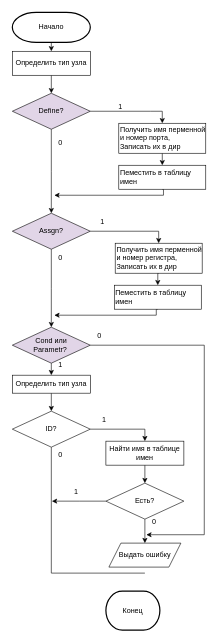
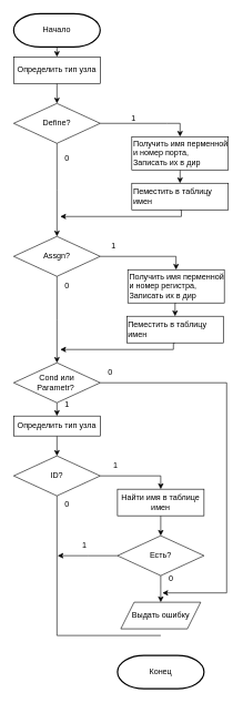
  <mxCell id="0" />
  <mxCell id="1" parent="0" />
  <mxCell id="2" style="edgeStyle=orthogonalEdgeStyle;rounded=0;orthogonalLoop=1;jettySize=auto;html=1;exitX=0.5;exitY=1;exitDx=0;exitDy=0;exitPerimeter=0;" parent="1" source="3" edge="1"><mxGeometry relative="1" as="geometry"><mxPoint x="85" y="85" as="targetPoint" /></mxGeometry></mxCell>
  <mxCell id="3" value="Начало" style="strokeWidth=2;html=1;shape=mxgraph.flowchart.terminator;whiteSpace=wrap;" parent="1" vertex="1"><mxGeometry x="20" y="20" width="130" height="50" as="geometry" /></mxCell>
  <mxCell id="4" style="edgeStyle=orthogonalEdgeStyle;rounded=0;orthogonalLoop=1;jettySize=auto;html=1;exitX=0.5;exitY=1;exitDx=0;exitDy=0;" parent="1" source="5" edge="1"><mxGeometry relative="1" as="geometry"><mxPoint x="85" y="155" as="targetPoint" /></mxGeometry></mxCell>
  <mxCell id="5" value="Определить тип узла" style="rounded=0;whiteSpace=wrap;html=1;" parent="1" vertex="1"><mxGeometry x="20" y="85" width="130" height="40" as="geometry" /></mxCell>
  <mxCell id="6" style="edgeStyle=orthogonalEdgeStyle;rounded=0;orthogonalLoop=1;jettySize=auto;html=1;exitX=1;exitY=0.5;exitDx=0;exitDy=0;" parent="1" source="8" edge="1"><mxGeometry relative="1" as="geometry"><mxPoint x="270" y="205" as="targetPoint" /><Array as="points"><mxPoint x="250" y="185" /><mxPoint x="250" y="185" /></Array></mxGeometry></mxCell>
  <mxCell id="7" style="edgeStyle=orthogonalEdgeStyle;rounded=0;orthogonalLoop=1;jettySize=auto;html=1;exitX=0.5;exitY=1;exitDx=0;exitDy=0;" parent="1" source="8" edge="1"><mxGeometry relative="1" as="geometry"><mxPoint x="85" y="355" as="targetPoint" /></mxGeometry></mxCell>
- <mxCell id="8" value="Define?" style="rhombus;whiteSpace=wrap;html=1;fillColor=#e1d5e7;" parent="1" vertex="1"><mxGeometry x="20" y="155" width="130" height="60" as="geometry" /></mxCell>
+ <mxCell id="8" value="Define?" style="rhombus;whiteSpace=wrap;html=1;" parent="1" vertex="1"><mxGeometry x="20" y="155" width="130" height="60" as="geometry" /></mxCell>
  <mxCell id="9" value="1" style="text;html=1;align=center;verticalAlign=middle;resizable=0;points=[];autosize=1;strokeColor=none;fillColor=none;" parent="1" vertex="1"><mxGeometry x="185" y="163" width="30" height="30" as="geometry" /></mxCell>
  <mxCell id="10" style="edgeStyle=orthogonalEdgeStyle;rounded=0;orthogonalLoop=1;jettySize=auto;html=1;exitX=0.5;exitY=1;exitDx=0;exitDy=0;" parent="1" edge="1" source="17"><mxGeometry relative="1" as="geometry"><mxPoint x="270" y="275" as="targetPoint" /><mxPoint x="271.5" y="285" as="sourcePoint" /></mxGeometry></mxCell>
  <mxCell id="11" style="edgeStyle=orthogonalEdgeStyle;rounded=0;orthogonalLoop=1;jettySize=auto;html=1;exitX=0.5;exitY=1;exitDx=0;exitDy=0;" parent="1" source="12" edge="1"><mxGeometry relative="1" as="geometry"><mxPoint x="90" y="325" as="targetPoint" /><Array as="points"><mxPoint x="272" y="315" /><mxPoint x="272" y="325" /><mxPoint x="90" y="325" /></Array></mxGeometry></mxCell>
  <mxCell id="12" value="&lt;div style=&quot;&quot;&gt;Пеместить в таблицу имен&amp;nbsp;&lt;/div&gt;" style="rounded=0;whiteSpace=wrap;html=1;align=left;" parent="1" vertex="1"><mxGeometry x="197.5" y="275" width="145" height="40" as="geometry" /></mxCell>
  <mxCell id="13" value="0" style="text;html=1;align=center;verticalAlign=middle;resizable=0;points=[];autosize=1;strokeColor=none;fillColor=none;" parent="1" vertex="1"><mxGeometry x="85" y="223" width="30" height="30" as="geometry" /></mxCell>
  <mxCell id="14" style="edgeStyle=orthogonalEdgeStyle;rounded=0;orthogonalLoop=1;jettySize=auto;html=1;exitX=1;exitY=0.5;exitDx=0;exitDy=0;entryX=0.5;entryY=0;entryDx=0;entryDy=0;" parent="1" source="16" edge="1" target="19"><mxGeometry relative="1" as="geometry"><mxPoint x="270" y="405" as="targetPoint" /><Array as="points"><mxPoint x="264" y="385" /></Array></mxGeometry></mxCell>
  <mxCell id="15" style="edgeStyle=orthogonalEdgeStyle;rounded=0;orthogonalLoop=1;jettySize=auto;html=1;exitX=0.5;exitY=1;exitDx=0;exitDy=0;" parent="1" source="16" edge="1"><mxGeometry relative="1" as="geometry"><mxPoint x="85" y="545" as="targetPoint" /></mxGeometry></mxCell>
- <mxCell id="16" value="Assgn?" style="rhombus;whiteSpace=wrap;html=1;fillColor=#e1d5e7;" parent="1" vertex="1"><mxGeometry x="20" y="355" width="130" height="60" as="geometry" /></mxCell>
+ <mxCell id="16" value="Assgn?" style="rhombus;whiteSpace=wrap;html=1;" parent="1" vertex="1"><mxGeometry x="20" y="355" width="130" height="60" as="geometry" /></mxCell>
  <mxCell id="17" value="&lt;div style=&quot;&quot;&gt;Получить имя перменной&lt;/div&gt;&lt;div style=&quot;&quot;&gt;и номер порта,&lt;/div&gt;&lt;div style=&quot;&quot;&gt;Записать их в дир&lt;/div&gt;" style="rounded=0;whiteSpace=wrap;html=1;align=left;" parent="1" vertex="1"><mxGeometry x="197.5" y="205" width="145" height="50" as="geometry" /></mxCell>
  <mxCell id="18" style="edgeStyle=orthogonalEdgeStyle;rounded=0;orthogonalLoop=1;jettySize=auto;html=1;exitX=0.5;exitY=1;exitDx=0;exitDy=0;entryX=0.5;entryY=0;entryDx=0;entryDy=0;" parent="1" source="19" target="21" edge="1"><mxGeometry relative="1" as="geometry" /></mxCell>
  <mxCell id="19" value="&lt;div style=&quot;&quot;&gt;Получить имя перменной&lt;/div&gt;&lt;div style=&quot;&quot;&gt;и номер регистра,&lt;/div&gt;&lt;div style=&quot;&quot;&gt;Записать их в дир&lt;/div&gt;" style="rounded=0;whiteSpace=wrap;html=1;align=left;" parent="1" vertex="1"><mxGeometry x="191.5" y="405" width="145" height="50" as="geometry" /></mxCell>
  <mxCell id="20" style="edgeStyle=orthogonalEdgeStyle;rounded=0;orthogonalLoop=1;jettySize=auto;html=1;exitX=0.5;exitY=1;exitDx=0;exitDy=0;" parent="1" source="21" edge="1"><mxGeometry relative="1" as="geometry"><mxPoint x="90" y="525" as="targetPoint" /><Array as="points"><mxPoint x="260" y="515" /><mxPoint x="260" y="525" /><mxPoint x="90" y="525" /></Array></mxGeometry></mxCell>
  <mxCell id="21" value="&lt;div style=&quot;&quot;&gt;Пеместить в таблицу имен&amp;nbsp;&lt;/div&gt;" style="rounded=0;whiteSpace=wrap;html=1;align=left;" parent="1" vertex="1"><mxGeometry x="190" y="475" width="145" height="40" as="geometry" /></mxCell>
  <mxCell id="22" value="1" style="text;html=1;align=center;verticalAlign=middle;resizable=0;points=[];autosize=1;strokeColor=none;fillColor=none;" parent="1" vertex="1"><mxGeometry x="155" y="355" width="30" height="30" as="geometry" /></mxCell>
  <mxCell id="23" value="0" style="text;html=1;align=center;verticalAlign=middle;resizable=0;points=[];autosize=1;strokeColor=none;fillColor=none;" parent="1" vertex="1"><mxGeometry x="85" y="415" width="30" height="30" as="geometry" /></mxCell>
  <mxCell id="24" style="edgeStyle=orthogonalEdgeStyle;rounded=0;orthogonalLoop=1;jettySize=auto;html=1;exitX=1;exitY=0.5;exitDx=0;exitDy=0;entryX=0.08;entryY=1.2;entryDx=0;entryDy=0;entryPerimeter=0;" parent="1" source="26" edge="1" target="40"><mxGeometry relative="1" as="geometry"><mxPoint x="340" y="625" as="targetPoint" /><Array as="points"><mxPoint x="340" y="575" /><mxPoint x="340" y="891" /></Array></mxGeometry></mxCell>
  <mxCell id="25" style="edgeStyle=orthogonalEdgeStyle;rounded=0;orthogonalLoop=1;jettySize=auto;html=1;exitX=0.5;exitY=1;exitDx=0;exitDy=0;entryX=0.5;entryY=0;entryDx=0;entryDy=0;" edge="1" parent="1" source="26" target="29"><mxGeometry relative="1" as="geometry" /></mxCell>
- <mxCell id="26" value="Cond или &lt;br&gt;Parametr?&amp;nbsp;" style="rhombus;whiteSpace=wrap;html=1;fillColor=#e1d5e7;" parent="1" vertex="1"><mxGeometry x="20" y="545" width="130" height="60" as="geometry" /></mxCell>
+ <mxCell id="26" value="Cond или &lt;br&gt;Parametr?&amp;nbsp;" style="rhombus;whiteSpace=wrap;html=1;" parent="1" vertex="1"><mxGeometry x="20" y="545" width="130" height="60" as="geometry" /></mxCell>
  <mxCell id="27" value="0" style="text;html=1;align=center;verticalAlign=middle;resizable=0;points=[];autosize=1;strokeColor=none;fillColor=none;" parent="1" vertex="1"><mxGeometry x="150" y="545" width="30" height="30" as="geometry" /></mxCell>
  <mxCell id="28" style="edgeStyle=orthogonalEdgeStyle;rounded=0;orthogonalLoop=1;jettySize=auto;html=1;exitX=0.5;exitY=1;exitDx=0;exitDy=0;" parent="1" source="29" edge="1"><mxGeometry relative="1" as="geometry"><mxPoint x="85" y="685" as="targetPoint" /></mxGeometry></mxCell>
  <mxCell id="29" value="Определить тип узла" style="rounded=0;whiteSpace=wrap;html=1;" parent="1" vertex="1"><mxGeometry x="20" y="625" width="130" height="30" as="geometry" /></mxCell>
  <mxCell id="30" style="edgeStyle=orthogonalEdgeStyle;rounded=0;orthogonalLoop=1;jettySize=auto;html=1;exitX=1;exitY=0.5;exitDx=0;exitDy=0;" parent="1" source="32" edge="1"><mxGeometry relative="1" as="geometry"><mxPoint x="241" y="735" as="targetPoint" /><Array as="points"><mxPoint x="241" y="715" /></Array></mxGeometry></mxCell>
  <mxCell id="31" style="edgeStyle=orthogonalEdgeStyle;rounded=0;orthogonalLoop=1;jettySize=auto;html=1;exitX=0.5;exitY=1;exitDx=0;exitDy=0;endArrow=none;endFill=0;" edge="1" parent="1" source="32"><mxGeometry relative="1" as="geometry"><mxPoint x="241" y="955" as="targetPoint" /><Array as="points"><mxPoint x="85" y="955" /></Array></mxGeometry></mxCell>
  <mxCell id="32" value="ID?" style="rhombus;whiteSpace=wrap;html=1;" parent="1" vertex="1"><mxGeometry x="20" y="685" width="130" height="60" as="geometry" /></mxCell>
  <mxCell id="33" value="1" style="text;html=1;align=center;verticalAlign=middle;resizable=0;points=[];autosize=1;strokeColor=none;fillColor=none;" parent="1" vertex="1"><mxGeometry x="157.5" y="685" width="30" height="30" as="geometry" /></mxCell>
  <mxCell id="34" style="edgeStyle=orthogonalEdgeStyle;rounded=0;orthogonalLoop=1;jettySize=auto;html=1;exitX=0.5;exitY=1;exitDx=0;exitDy=0;" parent="1" source="35" edge="1"><mxGeometry relative="1" as="geometry"><mxPoint x="241" y="805" as="targetPoint" /></mxGeometry></mxCell>
  <mxCell id="35" value="Найти имя в таблице имен" style="rounded=0;whiteSpace=wrap;html=1;" parent="1" vertex="1"><mxGeometry x="176" y="735" width="130" height="40" as="geometry" /></mxCell>
  <mxCell id="36" style="edgeStyle=orthogonalEdgeStyle;rounded=0;orthogonalLoop=1;jettySize=auto;html=1;exitX=0;exitY=0.5;exitDx=0;exitDy=0;" parent="1" source="38" edge="1"><mxGeometry relative="1" as="geometry"><mxPoint x="86" y="835" as="targetPoint" /></mxGeometry></mxCell>
  <mxCell id="37" style="edgeStyle=orthogonalEdgeStyle;rounded=0;orthogonalLoop=1;jettySize=auto;html=1;exitX=0.5;exitY=1;exitDx=0;exitDy=0;" edge="1" parent="1" source="38"><mxGeometry relative="1" as="geometry"><mxPoint x="241" y="905" as="targetPoint" /></mxGeometry></mxCell>
  <mxCell id="38" value="Есть?" style="rhombus;whiteSpace=wrap;html=1;" parent="1" vertex="1"><mxGeometry x="176" y="805" width="130" height="60" as="geometry" /></mxCell>
  <mxCell id="39" value="1" style="text;html=1;align=center;verticalAlign=middle;resizable=0;points=[];autosize=1;strokeColor=none;fillColor=none;" parent="1" vertex="1"><mxGeometry x="111" y="805" width="30" height="30" as="geometry" /></mxCell>
  <mxCell id="40" value="0" style="text;html=1;align=center;verticalAlign=middle;resizable=0;points=[];autosize=1;strokeColor=none;fillColor=none;" parent="1" vertex="1"><mxGeometry x="241" y="855" width="30" height="30" as="geometry" /></mxCell>
- <mxCell id="41" value="Конец" style="strokeWidth=2;html=1;shape=mxgraph.flowchart.terminator;whiteSpace=wrap;" parent="1" vertex="1"><mxGeometry x="176" y="985" width="90" height="65" as="geometry" /></mxCell>
+ <mxCell id="41" value="Конец" style="strokeWidth=2;html=1;shape=mxgraph.flowchart.terminator;whiteSpace=wrap;" parent="1" vertex="1"><mxGeometry x="176" y="985" width="130" height="50" as="geometry" /></mxCell>
  <mxCell id="42" value="Выдать ошибку" style="shape=parallelogram;perimeter=parallelogramPerimeter;whiteSpace=wrap;html=1;fixedSize=1;" vertex="1" parent="1"><mxGeometry x="181" y="905" width="120" height="40" as="geometry" /></mxCell>
  <mxCell id="43" value="1" style="text;html=1;align=center;verticalAlign=middle;resizable=0;points=[];autosize=1;strokeColor=none;fillColor=none;" vertex="1" parent="1"><mxGeometry x="85" y="593" width="30" height="30" as="geometry" /></mxCell>
  <mxCell id="44" value="0" style="text;html=1;align=center;verticalAlign=middle;resizable=0;points=[];autosize=1;strokeColor=none;fillColor=none;" vertex="1" parent="1"><mxGeometry x="85" y="743" width="30" height="30" as="geometry" /></mxCell>
